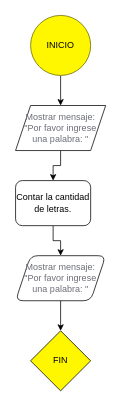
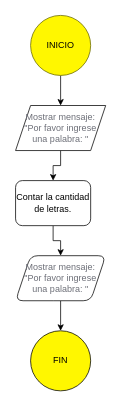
  <mxCell id="0" />
  <mxCell id="1" parent="0" />
  <mxCell id="2" value="" style="edgeStyle=orthogonalEdgeStyle;rounded=0;orthogonalLoop=1;jettySize=auto;html=1;" edge="1" parent="1" source="3" target="5"><mxGeometry relative="1" as="geometry" /></mxCell>
  <mxCell id="3" value="INICIO" style="ellipse;whiteSpace=wrap;html=1;aspect=fixed;strokeColor=#666600;fillColor=#fff700;" vertex="1" parent="1"><mxGeometry x="40" y="20" width="80" height="80" as="geometry" /></mxCell>
  <mxCell id="4" value="" style="edgeStyle=orthogonalEdgeStyle;rounded=0;orthogonalLoop=1;jettySize=auto;html=1;" edge="1" parent="1" source="5" target="7"><mxGeometry relative="1" as="geometry" /></mxCell>
  <mxCell id="5" value="&lt;span style=&quot;color: rgb(108, 110, 119);&quot;&gt;Mostrar mensaje: &quot;Por favor ingrese una palabra: &quot;&lt;/span&gt;" style="shape=parallelogram;perimeter=parallelogramPerimeter;whiteSpace=wrap;html=1;fixedSize=1;verticalAlign=middle;" vertex="1" parent="1"><mxGeometry x="20" y="140" width="120" height="60" as="geometry" /></mxCell>
  <mxCell id="6" value="" style="edgeStyle=orthogonalEdgeStyle;rounded=0;orthogonalLoop=1;jettySize=auto;html=1;" edge="1" parent="1" source="7" target="9"><mxGeometry relative="1" as="geometry" /></mxCell>
  <mxCell id="7" value="Contar la cantidad de letras." style="rounded=1;whiteSpace=wrap;html=1;" vertex="1" parent="1"><mxGeometry x="20" y="240" width="100" height="60" as="geometry" /></mxCell>
  <mxCell id="8" value="" style="edgeStyle=orthogonalEdgeStyle;rounded=0;orthogonalLoop=1;jettySize=auto;html=1;" edge="1" parent="1" source="9" target="10"><mxGeometry relative="1" as="geometry" /></mxCell>
  <mxCell id="9" value="&lt;span style=&quot;color: rgb(108, 110, 119);&quot;&gt;Mostrar mensaje: &quot;Por favor ingrese una palabra: &quot;&lt;/span&gt;" style="shape=parallelogram;perimeter=parallelogramPerimeter;whiteSpace=wrap;html=1;fixedSize=1;rounded=1;" vertex="1" parent="1"><mxGeometry x="20" y="340" width="120" height="60" as="geometry" /></mxCell>
- <mxCell id="10" value="FIN" style="rhombus;whiteSpace=wrap;html=1;aspect=fixed;fillStyle=solid;fillColor=#FFF700;" vertex="1" parent="1"><mxGeometry x="40" y="440" width="80" height="80" as="geometry" /></mxCell>
+ <mxCell id="10" value="FIN" style="ellipse;whiteSpace=wrap;html=1;aspect=fixed;fillStyle=solid;fillColor=#FFF700;" vertex="1" parent="1"><mxGeometry x="40" y="440" width="80" height="80" as="geometry" /></mxCell>
